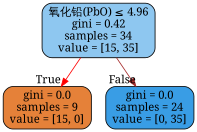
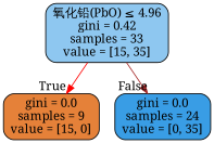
  digraph {
    fontname="Noto Serif"
    node [color=black fontname="Noto Serif" shape=box style="filled, rounded"]
    edge [fontname="Noto Serif" labeldistance=2.5]
-   n1 [fillcolor="#8ec7f0" label=<氧化铅(PbO) &le; 4.96<br/>gini = 0.42<br/>samples = 34<br/>value = [15, 35]>]
+   n1 [fillcolor="#8ec7f0" label=<氧化铅(PbO) &le; 4.96<br/>gini = 0.42<br/>samples = 33<br/>value = [15, 35]>]
    n2 [fillcolor="#e58139" label=<gini = 0.0<br/>samples = 9<br/>value = [15, 0]>]
    n3 [fillcolor="#399de5" label=<gini = 0.0<br/>samples = 24<br/>value = [0, 35]>]
    n1 -> n2 [headlabel=True labelangle=45 color=red]
    n1 -> n3 [headlabel=False labelangle=-45 color=brown]
  }
